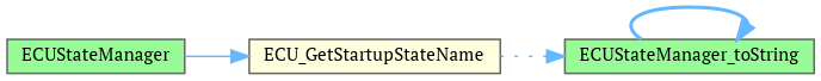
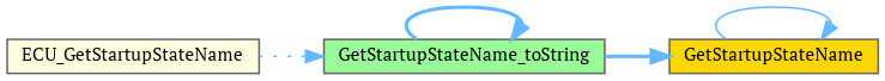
  digraph {
    fontname="PT Serif"
    rankdir=RL
    node [color=grey40 fillcolor=palegreen fontname="PT Serif" fontsize=10 shape=box style=filled]
    edge [color=steelblue1 dir=back fontname="PT Serif" fontsize=10 labelfontname=Helvetica labelfontsize=10 style=solid]
-   n2 [height=0.2 label=ECUStateManager_toString width=0.4]
+   n1 [color=gray40 fillcolor=gold fontcolor=black height=0.2 label=GetStartupStateName width=0.4]
+   n2 [height=0.2 label=GetStartupStateName_toString width=0.4]
    n3 [fillcolor=lightyellow height=0.2 label=ECU_GetStartupStateName width=0.4]
-   n4 [height=0.2 label=ECUStateManager width=0.4]
+   n1 -> n1
+   n1 -> n2 [style=bold]
    n2 -> n2 [style=bold]
    n2 -> n3 [style=dotted]
-   n3 -> n4
  }
